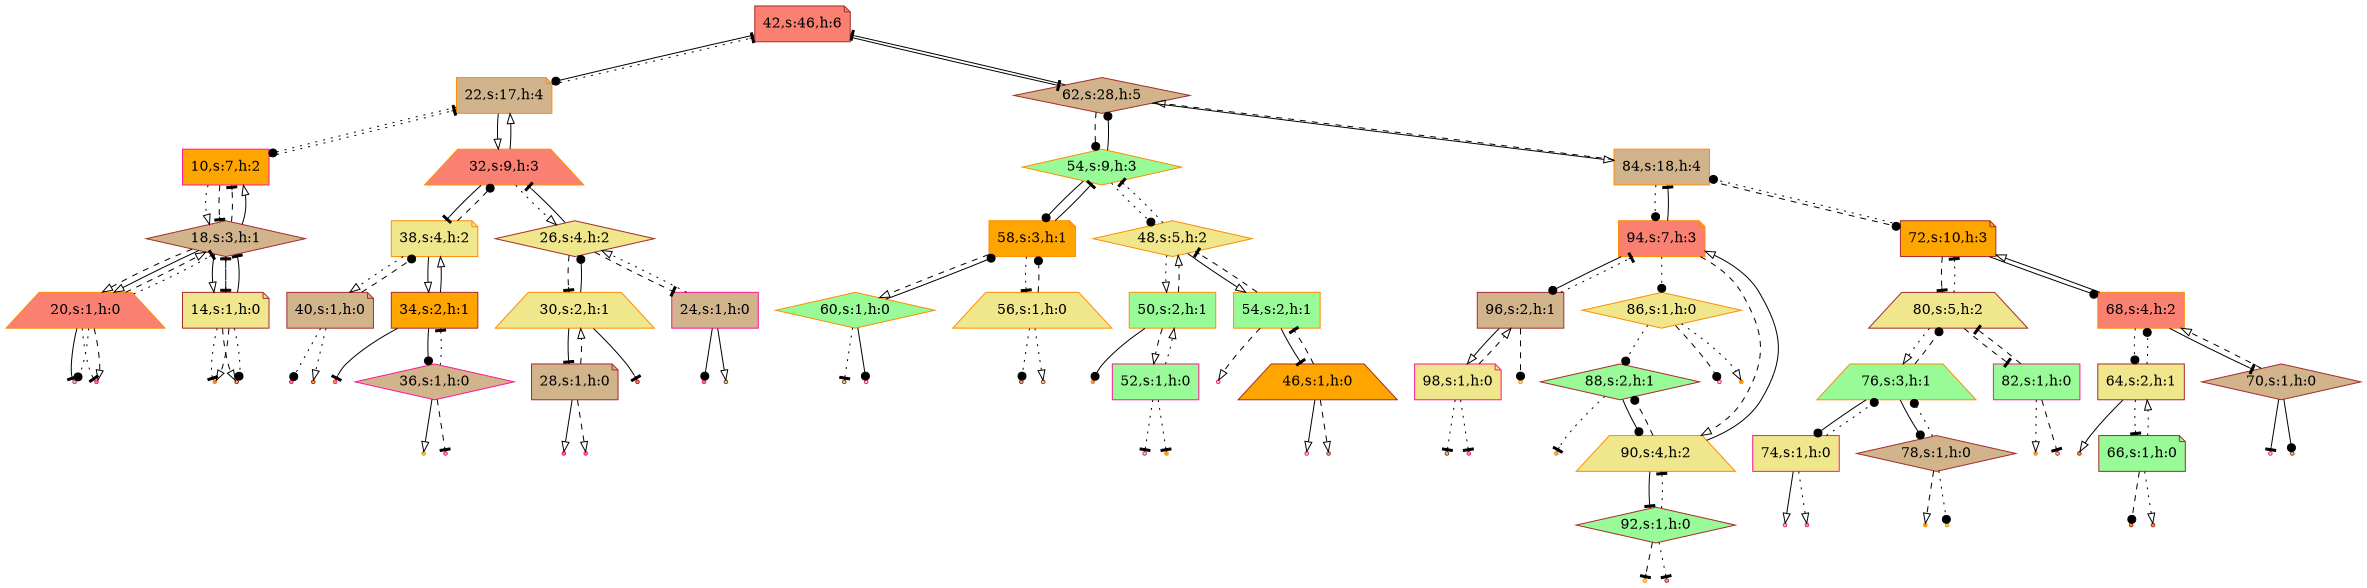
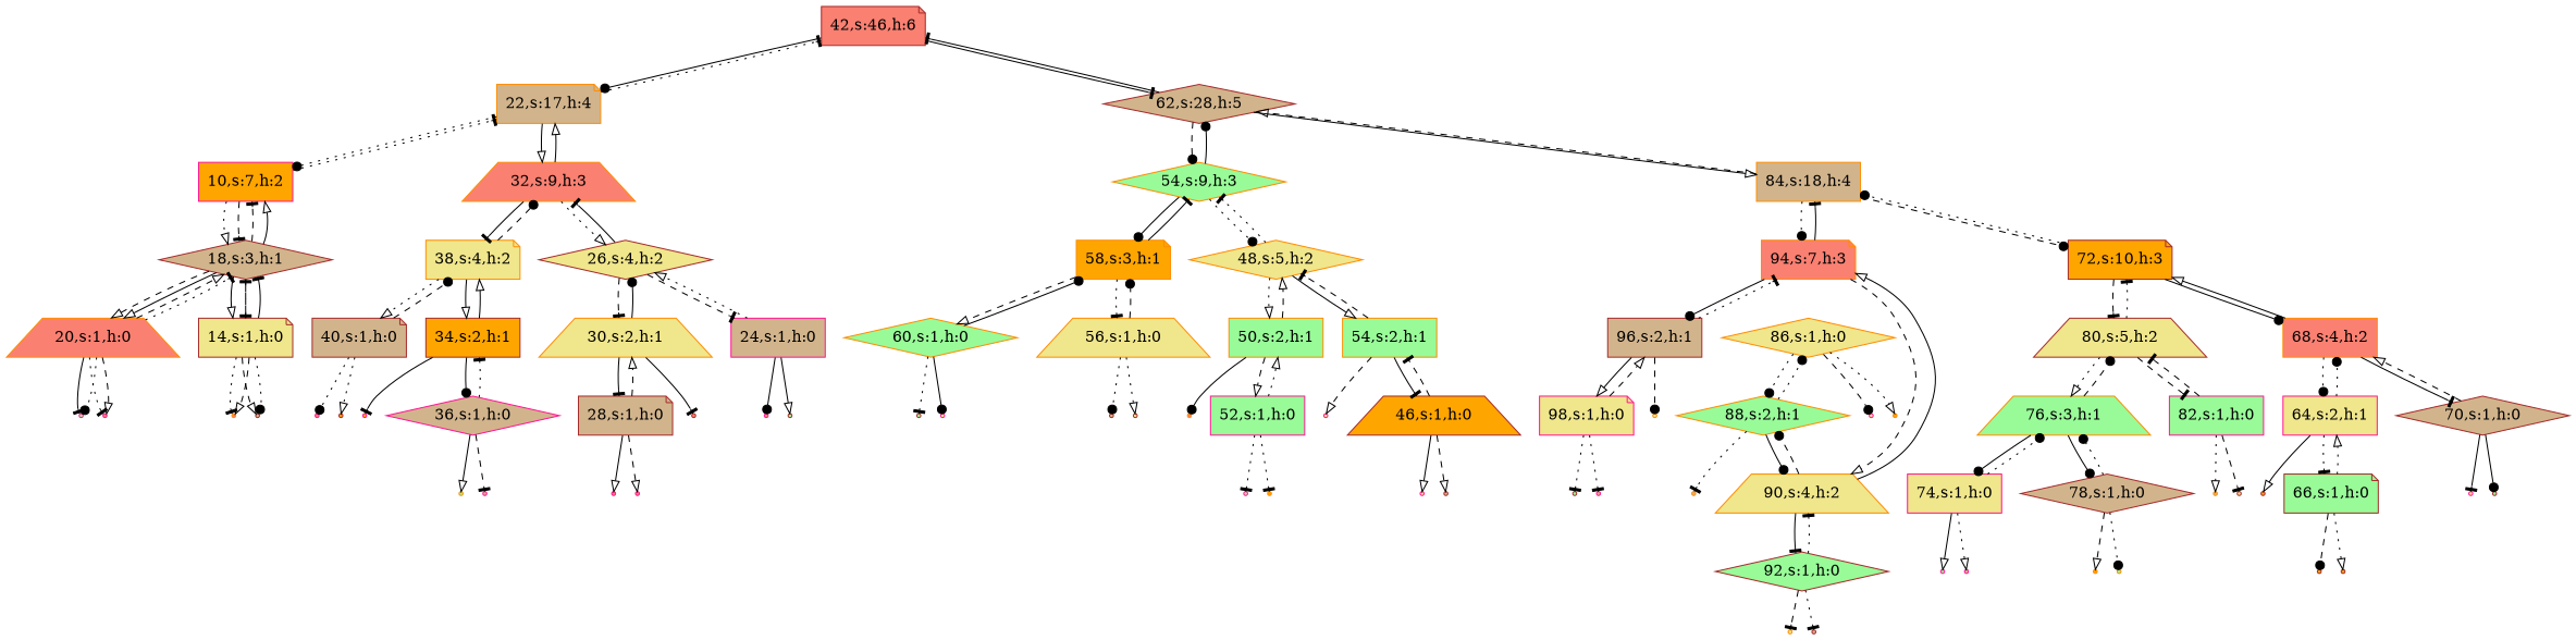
  digraph {
    node [color=brown fillcolor=khaki shape=point style=filled]
    edge [arrowhead=onormal style=solid]
    n1 [fillcolor=salmon label="42,s:46,h:6" shape=note]
    n2 [color=darkorange fillcolor=tan label="22,s:17,h:4" shape=note]
    n3 [fillcolor=tan label="62,s:28,h:5" shape=diamond]
    n4 [color=deeppink fillcolor=orange label="10,s:7,h:2" shape=box]
    n5 [color=darkorange fillcolor=salmon label="32,s:9,h:3" shape=trapezium]
    n6 [color=darkorange fillcolor=palegreen label="54,s:9,h:3" shape=diamond]
    n7 [color=darkorange fillcolor=tan label="84,s:18,h:4" shape=box]
    nulll14 [color=darkorange fillcolor=salmon]
    n9 [label="14,s:1,h:0" shape=note]
    n10 [fillcolor=tan label="18,s:3,h:1" shape=diamond]
    nullr14 [fillcolor=tan]
    n12 [color=darkorange fillcolor=salmon label="20,s:1,h:0" shape=trapezium]
    nulll20 [color=deeppink fillcolor=palegreen]
    nullr20 [color=deeppink fillcolor=salmon]
    n15 [label="26,s:4,h:2" shape=diamond]
    n16 [color=darkorange label="38,s:4,h:2" shape=note]
    nulll24 [color=deeppink fillcolor=salmon]
    n18 [color=deeppink fillcolor=tan label="24,s:1,h:0" shape=box]
    nullr24 [fillcolor=palegreen]
    n20 [color=darkorange label="30,s:2,h:1" shape=trapezium]
    n21 [fillcolor=tan label="28,s:1,h:0" shape=note]
    nullr30 [fillcolor=salmon]
    n23 [fillcolor=orange label="34,s:2,h:1" shape=box]
    n24 [fillcolor=tan label="40,s:1,h:0" shape=note]
    nulll28 [color=deeppink fillcolor=salmon]
    nullr28 [color=deeppink fillcolor=salmon]
    nulll34 [color=deeppink fillcolor=orange]
    n28 [color=deeppink fillcolor=tan label="36,s:1,h:0" shape=diamond]
    nulll36 [color=darkorange fillcolor=palegreen]
    nullr36 [color=deeppink fillcolor=tan]
    nulll40 [color=deeppink fillcolor=salmon]
    nullr40 [fillcolor=orange]
    nulll44 [color=deeppink]
    n34 [color=darkorange fillcolor=palegreen label="54,s:2,h:1" shape=box]
    n35 [color=darkorange label="48,s:5,h:2" shape=diamond]
    n36 [fillcolor=orange label="46,s:1,h:0" shape=trapezium]
    n37 [color=darkorange fillcolor=palegreen label="50,s:2,h:1" shape=box]
    nulll46 [color=deeppink]
    nullr46 [fillcolor=tan]
    n40 [color=darkorange fillcolor=orange label="58,s:3,h:1" shape=note]
    nulll50 [color=darkorange fillcolor=salmon]
    n42 [color=deeppink fillcolor=palegreen label="52,s:1,h:0" shape=box]
    n43 [color=darkorange label="56,s:1,h:0" shape=trapezium]
    n44 [color=darkorange fillcolor=palegreen label="60,s:1,h:0" shape=diamond]
    nulll52 [color=deeppink fillcolor=palegreen]
    nullr52 [color=darkorange fillcolor=orange]
    n47 [fillcolor=orange label="72,s:10,h:3" shape=note]
    n48 [color=darkorange fillcolor=salmon label="94,s:7,h:3" shape=note]
    nulll56 [fillcolor=tan]
    nullr56
    nulll60 [fillcolor=palegreen]
    nullr60 [color=deeppink]
    nulll64 [fillcolor=orange]
-   n54 [label="64,s:2,h:1" shape=box]
+   n54 [color=deeppink label="64,s:2,h:1" shape=box]
    n55 [color=darkorange fillcolor=salmon label="68,s:4,h:2" shape=box]
    n56 [fillcolor=palegreen label="66,s:1,h:0" shape=note]
    n57 [fillcolor=tan label="70,s:1,h:0" shape=diamond]
    nulll66 [fillcolor=orange]
    nullr66 [fillcolor=orange]
    n60 [label="80,s:5,h:2" shape=trapezium]
    nulll70 [color=deeppink]
    nullr70 [fillcolor=palegreen]
    n63 [color=darkorange fillcolor=palegreen label="76,s:3,h:1" shape=trapezium]
    n64 [color=deeppink fillcolor=palegreen label="82,s:1,h:0" shape=box]
    n65 [color=darkorange label="90,s:4,h:2" shape=trapezium]
    n66 [fillcolor=tan label="96,s:2,h:1" shape=box]
    nulll74 [color=deeppink fillcolor=tan]
    n68 [color=deeppink label="74,s:1,h:0" shape=box]
    nullr74 [color=deeppink fillcolor=palegreen]
    n70 [fillcolor=tan label="78,s:1,h:0" shape=diamond]
    nulll78 [color=darkorange fillcolor=palegreen]
    nullr78 [color=darkorange fillcolor=orange]
    nulll82 [color=darkorange fillcolor=tan]
    nullr82
    nulll86 [color=darkorange fillcolor=orange]
    n76 [color=darkorange label="86,s:1,h:0" shape=diamond]
-   n77 [fillcolor=palegreen label="88,s:2,h:1" shape=diamond]
+   n77 [color=darkorange fillcolor=palegreen label="88,s:2,h:1" shape=diamond]
    nullr86 [color=deeppink]
    nullr88 [color=darkorange fillcolor=tan]
    n80 [fillcolor=palegreen label="92,s:1,h:0" shape=diamond]
    nulll92 [color=darkorange]
    nullr92 [fillcolor=tan]
    nulll96 [color=darkorange]
    n84 [color=deeppink label="98,s:1,h:0" shape=note]
    nulll98 [color=deeppink fillcolor=tan]
    nullr98 [fillcolor=palegreen]
    subgraph sub_1 {
      rank=same
      n1
    }
    n1 -> n2 [arrowhead=dot]
    n1 -> n3 [arrowhead=tee]
    n2 -> n1 [arrowhead=tee style=dotted]
    n2 -> n4 [arrowhead=dot style=dotted]
    n2 -> n5
    n3 -> n1 [arrowhead=tee]
    n3 -> n6 [arrowhead=dot style=dashed]
    n3 -> n7
    n4 -> n2 [arrowhead=tee style=dotted]
    n4 -> n10 [style=dotted]
    n4 -> n10 [arrowhead=tee style=dashed]
    n5 -> n2
    n5 -> n15 [style=dotted]
    n5 -> n16 [arrowhead=tee]
    n6 -> n3 [arrowhead=dot]
    n6 -> n35 [arrowhead=dot style=dotted]
    n6 -> n40 [arrowhead=dot]
    n7 -> n3 [style=dashed]
    n7 -> n47 [arrowhead=dot style=dashed]
    n7 -> n48 [arrowhead=dot style=dotted]
    n9 -> nulll14 [arrowhead=tee style=dotted]
    n9 -> nulll14 [style=dashed]
    n9 -> n10 [arrowhead=tee style=dashed]
    n9 -> n10 [arrowhead=tee]
    n9 -> nullr14 [style=dashed]
    n9 -> nullr14 [arrowhead=dot style=dotted]
    n10 -> n4 [arrowhead=tee style=dashed]
    n10 -> n4
    n10 -> n9 [arrowhead=tee style=dashed]
    n10 -> n9
    n10 -> n12 [style=dashed]
    n10 -> n12
    n12 -> n10 [style=dashed]
    n12 -> n10 [arrowhead=tee style=dotted]
    n12 -> nulll20 [arrowhead=tee]
    n12 -> nulll20 [arrowhead=dot style=dotted]
    n12 -> nullr20 [arrowhead=tee style=dotted]
    n12 -> nullr20 [style=dashed]
    n15 -> n5 [arrowhead=tee]
    n15 -> n18 [arrowhead=tee style=dashed]
    n15 -> n20 [arrowhead=tee style=dashed]
    n16 -> n5 [arrowhead=dot style=dashed]
    n16 -> n23
    n16 -> n24 [style=dotted]
    n18 -> n15 [style=dotted]
    n18 -> nulll24 [arrowhead=dot]
    n18 -> nullr24
    n20 -> n15 [arrowhead=dot]
    n20 -> n21 [arrowhead=tee]
    n20 -> nullr30 [arrowhead=tee]
    n21 -> n20 [style=dashed]
    n21 -> nulll28
    n21 -> nullr28 [style=dashed]
    n23 -> n16
    n23 -> nulll34 [arrowhead=tee]
    n23 -> n28 [arrowhead=dot]
    n24 -> n16 [arrowhead=dot style=dashed]
    n24 -> nulll40 [arrowhead=dot style=dotted]
    n24 -> nullr40 [style=dotted]
    n28 -> n23 [arrowhead=tee style=dotted]
    n28 -> nulll36
    n28 -> nullr36 [arrowhead=tee style=dashed]
    n34 -> nulll44 [style=dashed]
    n34 -> n35 [arrowhead=tee style=dashed]
    n34 -> n36 [arrowhead=tee]
    n35 -> n6 [arrowhead=tee style=dotted]
    n35 -> n34
    n35 -> n37 [style=dotted]
    n36 -> n34 [arrowhead=tee style=dashed]
    n36 -> nulll46
    n36 -> nullr46 [style=dashed]
    n37 -> n35 [style=dashed]
    n37 -> nulll50 [arrowhead=dot]
    n37 -> n42 [style=dashed]
    n40 -> n6 [arrowhead=tee]
    n40 -> n43 [arrowhead=tee style=dotted]
    n40 -> n44 [style=dashed]
    n42 -> n37 [style=dotted]
    n42 -> nulll52 [arrowhead=tee style=dotted]
    n42 -> nullr52 [arrowhead=tee style=dotted]
    n43 -> n40 [arrowhead=dot style=dashed]
    n43 -> nulll56 [arrowhead=dot style=dotted]
    n43 -> nullr56 [style=dotted]
    n44 -> n40 [arrowhead=dot]
    n44 -> nulll60 [arrowhead=tee style=dotted]
    n44 -> nullr60 [arrowhead=dot]
    n47 -> n7 [arrowhead=dot style=dotted]
    n47 -> n55 [arrowhead=dot]
    n47 -> n60 [arrowhead=tee style=dashed]
    n48 -> n7 [arrowhead=tee]
    n48 -> n65 [style=dashed]
    n48 -> n66 [arrowhead=dot]
    n54 -> nulll64
    n54 -> n55 [arrowhead=dot style=dotted]
    n54 -> n56 [arrowhead=tee style=dotted]
    n55 -> n47
    n55 -> n54 [arrowhead=dot style=dotted]
    n55 -> n57 [arrowhead=tee]
    n56 -> n54 [style=dotted]
    n56 -> nulll66 [style=dotted]
    n56 -> nullr66 [arrowhead=dot style=dashed]
    n57 -> n55 [style=dashed]
    n57 -> nulll70 [arrowhead=tee]
    n57 -> nullr70 [arrowhead=dot]
    n60 -> n47 [arrowhead=tee style=dotted]
    n60 -> n63 [style=dotted]
    n60 -> n64 [arrowhead=tee style=dashed]
    n63 -> n60 [arrowhead=dot style=dashed]
    n63 -> n68 [arrowhead=dot]
    n63 -> n70 [arrowhead=dot]
    n64 -> n60 [arrowhead=tee style=dashed]
    n64 -> nulll82 [style=dotted]
    n64 -> nullr82 [arrowhead=tee style=dashed]
    n65 -> n48
    n65 -> n77 [arrowhead=dot style=dashed]
    n65 -> n80 [arrowhead=tee]
    n66 -> n48 [arrowhead=tee style=dotted]
    n66 -> nulll96 [arrowhead=dot style=dashed]
    n66 -> n84
    n68 -> n63 [arrowhead=dot style=dotted]
    n68 -> nulll74 [style=dotted]
    n68 -> nullr74
    n70 -> n63 [arrowhead=dot style=dotted]
    n70 -> nulll78 [arrowhead=dot style=dotted]
    n70 -> nullr78 [style=dashed]
    n76 -> nulll86 [style=dotted]
    n76 -> n77 [arrowhead=dot style=dotted]
    n76 -> nullr86 [arrowhead=dot style=dashed]
    n77 -> n65 [arrowhead=dot]
-   n48 -> n76 [arrowhead=dot style=dotted]
+   n77 -> n76 [arrowhead=dot style=dotted]
    n77 -> nullr88 [arrowhead=tee style=dotted]
    n80 -> n65 [arrowhead=tee style=dotted]
    n80 -> nulll92 [arrowhead=tee style=dashed]
    n80 -> nullr92 [arrowhead=tee style=dotted]
    n84 -> n66 [style=dashed]
    n84 -> nulll98 [arrowhead=tee style=dotted]
    n84 -> nullr98 [arrowhead=tee style=dotted]
  }
